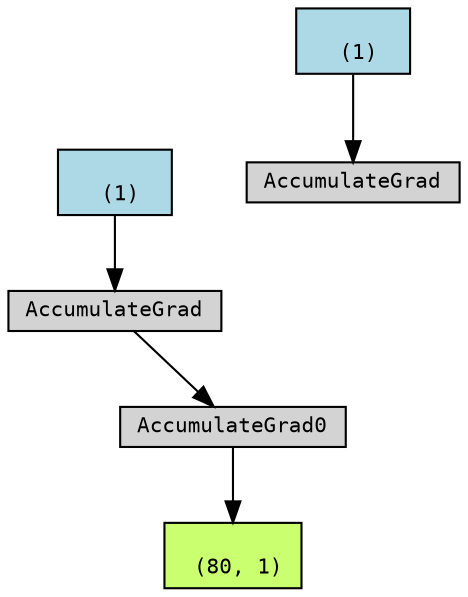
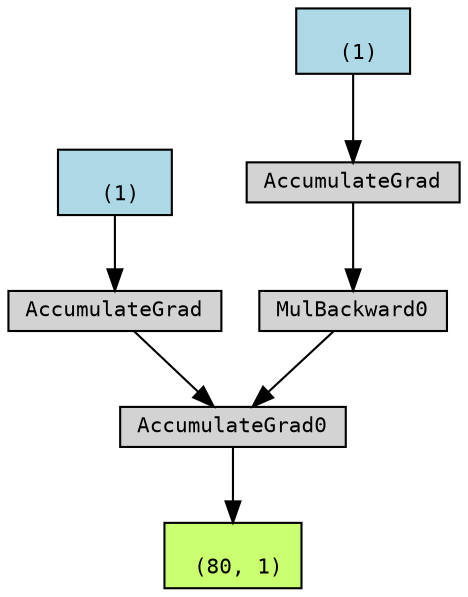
  digraph {
    node [align=left fontname=monospace fontsize=10 ranksep=0.1 shape=box style=filled]
    n1 [fillcolor=darkolivegreen1 height=0.2 label="\n (80, 1)"]
    n2 [height=0.2 label=AccumulateGrad0]
    n3 [height=0.2 label=AccumulateGrad]
    n4 [fillcolor=lightblue height=0.2 label="\n (1)"]
+   n5 [height=0.2 label=MulBackward0]
    n6 [height=0.2 label=AccumulateGrad]
    n7 [fillcolor=lightblue height=0.2 label="\n (1)"]
    n2 -> n1
    n3 -> n2
    n4 -> n3
+   n5 -> n2
+   n6 -> n5
    n7 -> n6
  }
